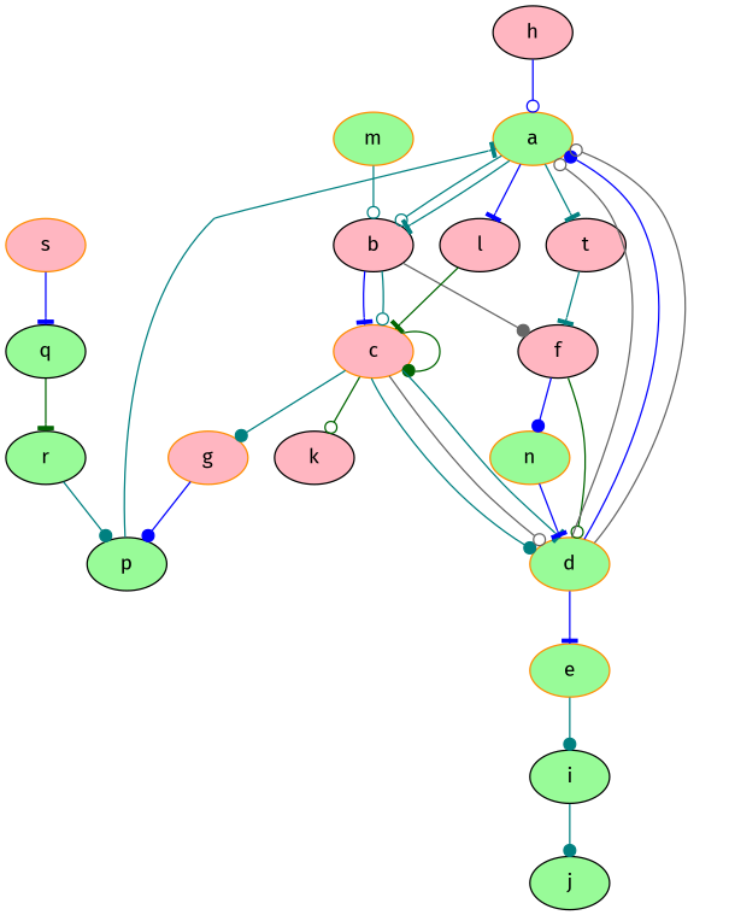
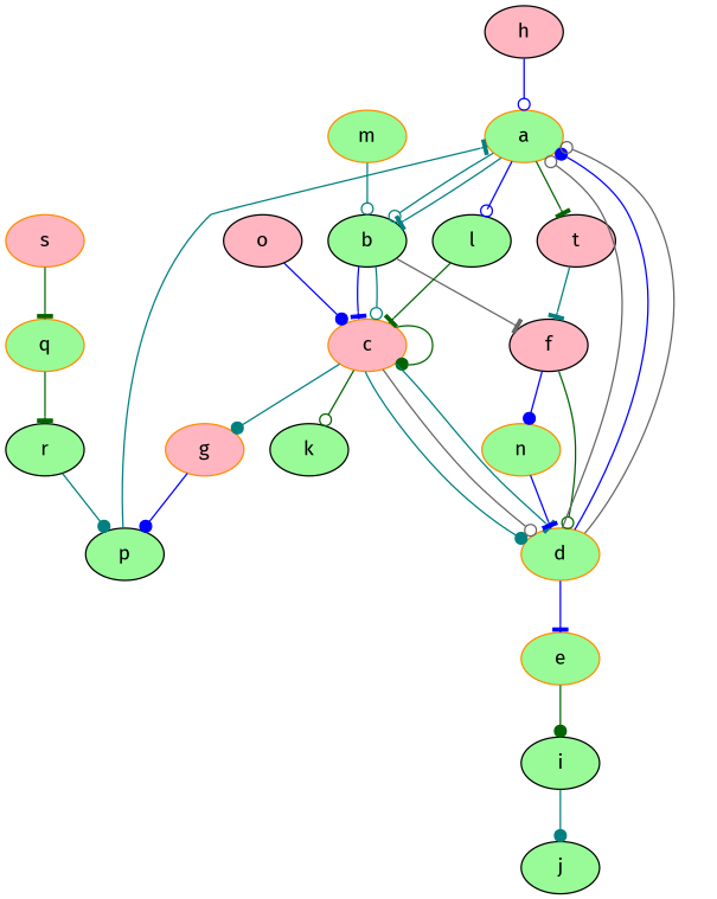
  digraph {
    fontname="Fira Sans"
    node [color=black fillcolor=palegreen fontname="Fira Sans" style=filled]
    edge [arrowhead=tee color=teal fontname="Fira Sans"]
    a [color=darkorange]
-   b [fillcolor=lightpink]
+   b
    t [fillcolor=lightpink]
-   l [fillcolor=lightpink]
+   l
    c [color=darkorange fillcolor=lightpink]
    f [fillcolor=lightpink]
    d [color=darkorange]
    g [color=darkorange fillcolor=lightpink]
-   k [fillcolor=lightpink]
+   k
    n [color=darkorange]
    e [color=darkorange]
    p
    i
    s [color=darkorange fillcolor=lightpink]
-   q
+   q [color=darkorange]
    r
+   o [fillcolor=lightpink]
    j
    h [fillcolor=lightpink]
    m [color=darkorange]
    a -> b [arrowhead=odot]
    a -> b
-   a -> t
-   a -> l [color=blue]
+   a -> t [color=darkgreen]
+   a -> l [arrowhead=odot color=blue]
    b -> c [color=blue]
    b -> c [arrowhead=odot]
-   b -> f [arrowhead=dot color=gray40]
+   b -> f [color=gray40]
    t -> f
    l -> c [color=darkgreen]
    c -> c [arrowhead=dot color=darkgreen]
    c -> d [arrowhead=dot]
    c -> d [arrowhead=odot color=gray40]
    c -> d
    c -> g [arrowhead=dot]
    c -> k [arrowhead=odot color=darkgreen]
    f -> d [arrowhead=odot color=darkgreen]
    f -> n [arrowhead=dot color=blue]
    d -> a [arrowhead=odot color=gray40]
    d -> a [arrowhead=dot color=blue]
    d -> a [arrowhead=odot color=gray40]
    d -> e [color=blue]
    g -> p [arrowhead=dot color=blue]
    n -> d [color=blue]
-   e -> i [arrowhead=dot]
+   e -> i [arrowhead=dot color=darkgreen]
    p -> a
    i -> j [arrowhead=dot]
-   s -> q [color=blue]
+   s -> q [color=darkgreen]
    q -> r [color=darkgreen]
    r -> p [arrowhead=dot]
+   o -> c [arrowhead=dot color=blue]
    h -> a [arrowhead=odot color=blue]
    m -> b [arrowhead=odot]
  }
